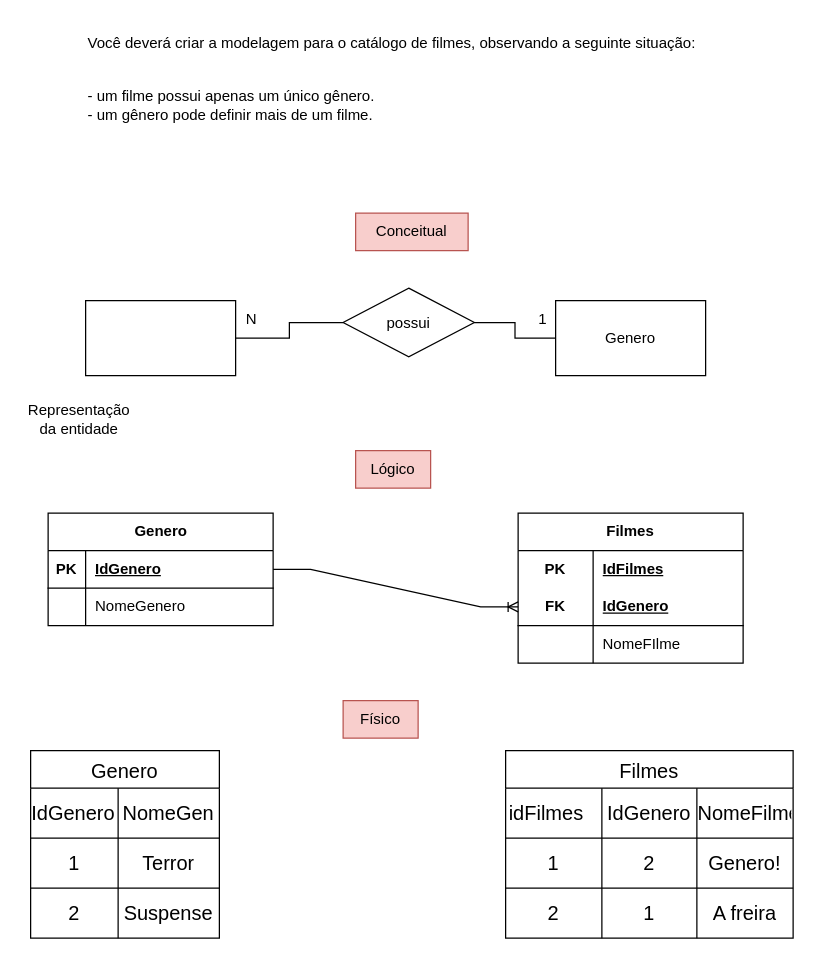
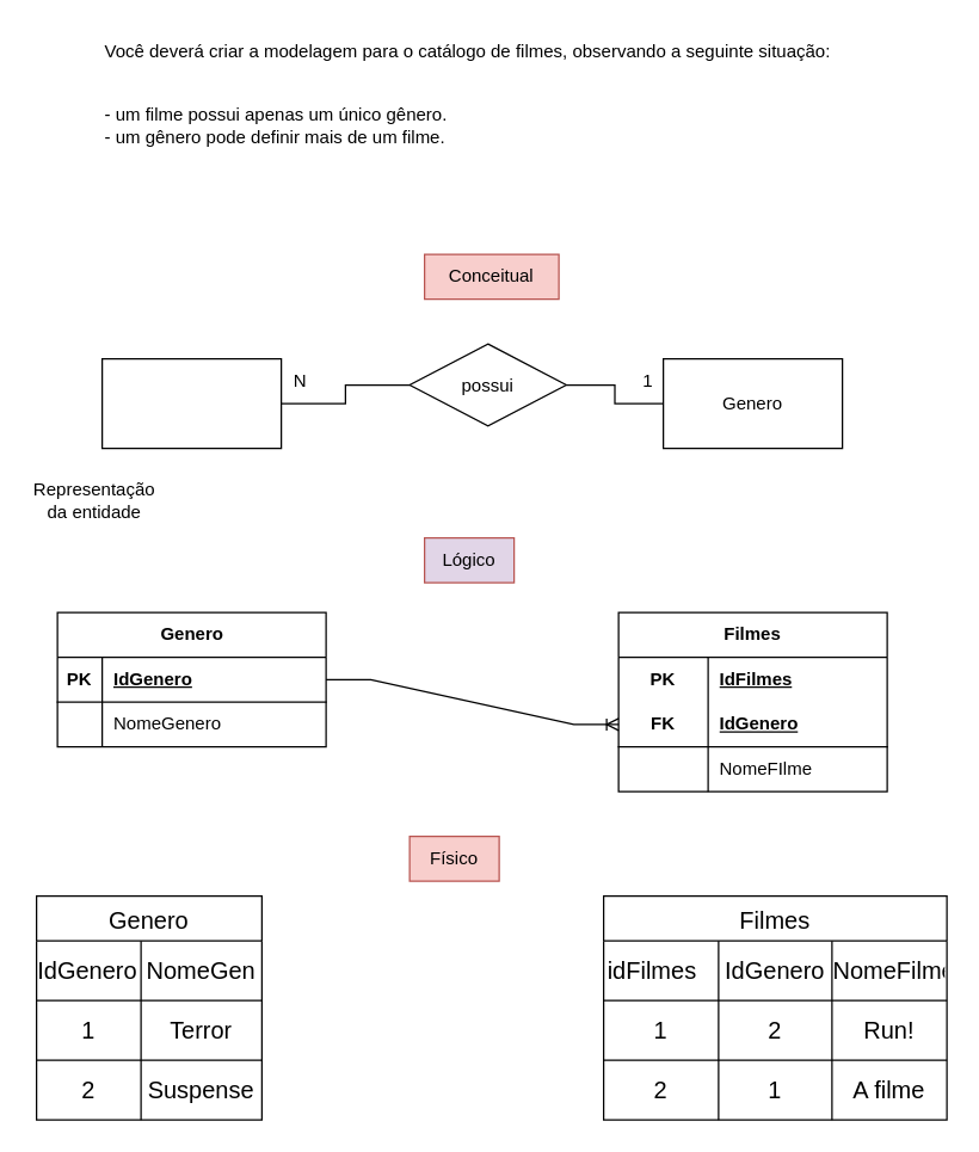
  <mxCell id="0" />
  <mxCell id="1" parent="0" />
  <mxCell id="2" value="Você deverá criar a modelagem para o catálogo de filmes, observando a seguinte situação:&#10;&#10;&#10;- um filme possui apenas um único gênero.&#10;- um gênero pode definir mais de um filme." style="text;whiteSpace=wrap;" parent="1" vertex="1"><mxGeometry x="68" y="20" width="520" height="100" as="geometry" /></mxCell>
  <mxCell id="3" value="" style="rounded=0;whiteSpace=wrap;html=1;" parent="1" vertex="1"><mxGeometry x="68" y="240" width="120" height="60" as="geometry" /></mxCell>
  <mxCell id="4" value="" style="rounded=0;whiteSpace=wrap;html=1;" parent="1" vertex="1"><mxGeometry x="444" y="240" width="120" height="60" as="geometry" /></mxCell>
  <mxCell id="5" value="Representação da entidade" style="text;html=1;strokeColor=none;fillColor=none;align=center;verticalAlign=middle;whiteSpace=wrap;rounded=0;" parent="1" vertex="1"><mxGeometry x="20" y="320" width="86" height="30" as="geometry" /></mxCell>
  <mxCell id="6" value="Genero" style="text;html=1;strokeColor=none;fillColor=none;align=center;verticalAlign=middle;whiteSpace=wrap;rounded=0;" parent="1" vertex="1"><mxGeometry x="474" y="255" width="60" height="30" as="geometry" /></mxCell>
  <mxCell id="7" value="" style="edgeStyle=orthogonalEdgeStyle;rounded=0;orthogonalLoop=1;jettySize=auto;html=1;endArrow=none;endFill=0;" parent="1" source="9" target="4" edge="1"><mxGeometry relative="1" as="geometry" /></mxCell>
  <mxCell id="8" value="" style="edgeStyle=orthogonalEdgeStyle;rounded=0;orthogonalLoop=1;jettySize=auto;html=1;endArrow=none;endFill=0;entryX=1;entryY=0.5;entryDx=0;entryDy=0;" parent="1" source="9" target="3" edge="1"><mxGeometry relative="1" as="geometry"><mxPoint x="194" y="270" as="targetPoint" /></mxGeometry></mxCell>
  <mxCell id="9" value="possui" style="rhombus;whiteSpace=wrap;html=1;" parent="1" vertex="1"><mxGeometry x="274" y="230" width="105" height="55" as="geometry" /></mxCell>
  <mxCell id="10" value="1" style="text;html=1;strokeColor=none;fillColor=none;align=center;verticalAlign=middle;whiteSpace=wrap;rounded=0;" parent="1" vertex="1"><mxGeometry x="404" y="240" width="60" height="30" as="geometry" /></mxCell>
  <mxCell id="11" value="N" style="text;html=1;strokeColor=none;fillColor=none;align=center;verticalAlign=middle;whiteSpace=wrap;rounded=0;" parent="1" vertex="1"><mxGeometry x="171" y="240" width="60" height="30" as="geometry" /></mxCell>
  <mxCell id="12" value="Genero" style="shape=table;startSize=30;container=1;collapsible=1;childLayout=tableLayout;fixedRows=1;rowLines=0;fontStyle=1;align=center;resizeLast=1;html=1;" vertex="1" parent="1"><mxGeometry x="38" y="410" width="180" height="90" as="geometry" /></mxCell>
  <mxCell id="13" value="" style="shape=tableRow;horizontal=0;startSize=0;swimlaneHead=0;swimlaneBody=0;fillColor=none;collapsible=0;dropTarget=0;points=[[0,0.5],[1,0.5]];portConstraint=eastwest;top=0;left=0;right=0;bottom=1;" vertex="1" parent="12"><mxGeometry y="30" width="180" height="30" as="geometry" /></mxCell>
  <mxCell id="14" value="PK" style="shape=partialRectangle;connectable=0;fillColor=none;top=0;left=0;bottom=0;right=0;fontStyle=1;overflow=hidden;whiteSpace=wrap;html=1;" vertex="1" parent="13"><mxGeometry width="30" height="30" as="geometry"><mxRectangle width="30" height="30" as="alternateBounds" /></mxGeometry></mxCell>
  <mxCell id="15" value="IdGenero" style="shape=partialRectangle;connectable=0;fillColor=none;top=0;left=0;bottom=0;right=0;align=left;spacingLeft=6;fontStyle=5;overflow=hidden;whiteSpace=wrap;html=1;" vertex="1" parent="13"><mxGeometry x="30" width="150" height="30" as="geometry"><mxRectangle width="150" height="30" as="alternateBounds" /></mxGeometry></mxCell>
  <mxCell id="16" value="" style="shape=tableRow;horizontal=0;startSize=0;swimlaneHead=0;swimlaneBody=0;fillColor=none;collapsible=0;dropTarget=0;points=[[0,0.5],[1,0.5]];portConstraint=eastwest;top=0;left=0;right=0;bottom=0;" vertex="1" parent="12"><mxGeometry y="60" width="180" height="30" as="geometry" /></mxCell>
  <mxCell id="17" value="" style="shape=partialRectangle;connectable=0;fillColor=none;top=0;left=0;bottom=0;right=0;editable=1;overflow=hidden;whiteSpace=wrap;html=1;" vertex="1" parent="16"><mxGeometry width="30" height="30" as="geometry"><mxRectangle width="30" height="30" as="alternateBounds" /></mxGeometry></mxCell>
  <mxCell id="18" value="NomeGenero" style="shape=partialRectangle;connectable=0;fillColor=none;top=0;left=0;bottom=0;right=0;align=left;spacingLeft=6;overflow=hidden;whiteSpace=wrap;html=1;" vertex="1" parent="16"><mxGeometry x="30" width="150" height="30" as="geometry"><mxRectangle width="150" height="30" as="alternateBounds" /></mxGeometry></mxCell>
  <mxCell id="19" value="Filmes" style="shape=table;startSize=30;container=1;collapsible=1;childLayout=tableLayout;fixedRows=1;rowLines=0;fontStyle=1;align=center;resizeLast=1;html=1;whiteSpace=wrap;" vertex="1" parent="1"><mxGeometry x="414" y="410" width="180" height="120" as="geometry" /></mxCell>
  <mxCell id="20" value="" style="shape=tableRow;horizontal=0;startSize=0;swimlaneHead=0;swimlaneBody=0;fillColor=none;collapsible=0;dropTarget=0;points=[[0,0.5],[1,0.5]];portConstraint=eastwest;top=0;left=0;right=0;bottom=0;html=1;" vertex="1" parent="19"><mxGeometry y="30" width="180" height="30" as="geometry" /></mxCell>
  <mxCell id="21" value="PK" style="shape=partialRectangle;connectable=0;fillColor=none;top=0;left=0;bottom=0;right=0;fontStyle=1;overflow=hidden;html=1;whiteSpace=wrap;" vertex="1" parent="20"><mxGeometry width="60" height="30" as="geometry"><mxRectangle width="60" height="30" as="alternateBounds" /></mxGeometry></mxCell>
  <mxCell id="22" value="IdFilmes" style="shape=partialRectangle;connectable=0;fillColor=none;top=0;left=0;bottom=0;right=0;align=left;spacingLeft=6;fontStyle=5;overflow=hidden;html=1;whiteSpace=wrap;" vertex="1" parent="20"><mxGeometry x="60" width="120" height="30" as="geometry"><mxRectangle width="120" height="30" as="alternateBounds" /></mxGeometry></mxCell>
  <mxCell id="23" value="" style="shape=tableRow;horizontal=0;startSize=0;swimlaneHead=0;swimlaneBody=0;fillColor=none;collapsible=0;dropTarget=0;points=[[0,0.5],[1,0.5]];portConstraint=eastwest;top=0;left=0;right=0;bottom=1;html=1;" vertex="1" parent="19"><mxGeometry y="60" width="180" height="30" as="geometry" /></mxCell>
  <mxCell id="24" value="FK" style="shape=partialRectangle;connectable=0;fillColor=none;top=0;left=0;bottom=0;right=0;fontStyle=1;overflow=hidden;html=1;whiteSpace=wrap;" vertex="1" parent="23"><mxGeometry width="60" height="30" as="geometry"><mxRectangle width="60" height="30" as="alternateBounds" /></mxGeometry></mxCell>
  <mxCell id="25" value="IdGenero" style="shape=partialRectangle;connectable=0;fillColor=none;top=0;left=0;bottom=0;right=0;align=left;spacingLeft=6;fontStyle=5;overflow=hidden;html=1;whiteSpace=wrap;" vertex="1" parent="23"><mxGeometry x="60" width="120" height="30" as="geometry"><mxRectangle width="120" height="30" as="alternateBounds" /></mxGeometry></mxCell>
  <mxCell id="26" value="" style="shape=tableRow;horizontal=0;startSize=0;swimlaneHead=0;swimlaneBody=0;fillColor=none;collapsible=0;dropTarget=0;points=[[0,0.5],[1,0.5]];portConstraint=eastwest;top=0;left=0;right=0;bottom=0;html=1;" vertex="1" parent="19"><mxGeometry y="90" width="180" height="30" as="geometry" /></mxCell>
  <mxCell id="27" value="" style="shape=partialRectangle;connectable=0;fillColor=none;top=0;left=0;bottom=0;right=0;editable=1;overflow=hidden;html=1;whiteSpace=wrap;" vertex="1" parent="26"><mxGeometry width="60" height="30" as="geometry"><mxRectangle width="60" height="30" as="alternateBounds" /></mxGeometry></mxCell>
  <mxCell id="28" value="NomeFIlme" style="shape=partialRectangle;connectable=0;fillColor=none;top=0;left=0;bottom=0;right=0;align=left;spacingLeft=6;overflow=hidden;html=1;whiteSpace=wrap;" vertex="1" parent="26"><mxGeometry x="60" width="120" height="30" as="geometry"><mxRectangle width="120" height="30" as="alternateBounds" /></mxGeometry></mxCell>
  <mxCell id="29" value="" style="edgeStyle=entityRelationEdgeStyle;fontSize=12;html=1;endArrow=ERoneToMany;rounded=0;exitX=1;exitY=0.5;exitDx=0;exitDy=0;entryX=0;entryY=0.5;entryDx=0;entryDy=0;" edge="1" parent="1" source="13" target="23"><mxGeometry width="100" height="100" relative="1" as="geometry"><mxPoint x="314" y="580" as="sourcePoint" /><mxPoint x="414" y="480" as="targetPoint" /></mxGeometry></mxCell>
  <mxCell id="30" value="Conceitual" style="rounded=0;whiteSpace=wrap;html=1;fillColor=#f8cecc;strokeColor=#b85450;" vertex="1" parent="1"><mxGeometry x="284" y="170" width="90" height="30" as="geometry" /></mxCell>
- <mxCell id="31" value="Lógico" style="rounded=0;whiteSpace=wrap;html=1;fillColor=#f8cecc;strokeColor=#b85450;" vertex="1" parent="1"><mxGeometry x="284" y="360" width="60" height="30" as="geometry" /></mxCell>
+ <mxCell id="31" value="Lógico" style="rounded=0;whiteSpace=wrap;html=1;fillColor=#e1d5e7;strokeColor=#b85450;" vertex="1" parent="1"><mxGeometry x="284" y="360" width="60" height="30" as="geometry" /></mxCell>
  <mxCell id="32" value="Genero" style="shape=table;startSize=30;container=1;collapsible=0;childLayout=tableLayout;strokeColor=default;fontSize=16;" vertex="1" parent="1"><mxGeometry x="24" y="600" width="151" height="150" as="geometry" /></mxCell>
  <mxCell id="33" value="" style="shape=tableRow;horizontal=0;startSize=0;swimlaneHead=0;swimlaneBody=0;strokeColor=inherit;top=0;left=0;bottom=0;right=0;collapsible=0;dropTarget=0;fillColor=none;points=[[0,0.5],[1,0.5]];portConstraint=eastwest;fontSize=16;" vertex="1" parent="32"><mxGeometry y="30" width="151" height="40" as="geometry" /></mxCell>
  <mxCell id="34" value="IdGenero&lt;span style=&quot;white-space: pre;&quot;&gt;&#09;&lt;/span&gt;&lt;span style=&quot;white-space: pre;&quot;&gt;&#09;&lt;/span&gt;" style="shape=partialRectangle;html=1;whiteSpace=wrap;connectable=0;strokeColor=inherit;overflow=hidden;fillColor=none;top=0;left=0;bottom=0;right=0;pointerEvents=1;fontSize=16;" vertex="1" parent="33"><mxGeometry width="70" height="40" as="geometry"><mxRectangle width="70" height="40" as="alternateBounds" /></mxGeometry></mxCell>
  <mxCell id="35" value="NomeGen" style="shape=partialRectangle;html=1;whiteSpace=wrap;connectable=0;strokeColor=inherit;overflow=hidden;fillColor=none;top=0;left=0;bottom=0;right=0;pointerEvents=1;fontSize=16;" vertex="1" parent="33"><mxGeometry x="70" width="81" height="40" as="geometry"><mxRectangle width="81" height="40" as="alternateBounds" /></mxGeometry></mxCell>
  <mxCell id="36" value="" style="shape=tableRow;horizontal=0;startSize=0;swimlaneHead=0;swimlaneBody=0;strokeColor=inherit;top=0;left=0;bottom=0;right=0;collapsible=0;dropTarget=0;fillColor=none;points=[[0,0.5],[1,0.5]];portConstraint=eastwest;fontSize=16;" vertex="1" parent="32"><mxGeometry y="70" width="151" height="40" as="geometry" /></mxCell>
  <mxCell id="37" value="1" style="shape=partialRectangle;html=1;whiteSpace=wrap;connectable=0;strokeColor=inherit;overflow=hidden;fillColor=none;top=0;left=0;bottom=0;right=0;pointerEvents=1;fontSize=16;" vertex="1" parent="36"><mxGeometry width="70" height="40" as="geometry"><mxRectangle width="70" height="40" as="alternateBounds" /></mxGeometry></mxCell>
  <mxCell id="38" value="Terror&lt;br&gt;" style="shape=partialRectangle;html=1;whiteSpace=wrap;connectable=0;strokeColor=inherit;overflow=hidden;fillColor=none;top=0;left=0;bottom=0;right=0;pointerEvents=1;fontSize=16;" vertex="1" parent="36"><mxGeometry x="70" width="81" height="40" as="geometry"><mxRectangle width="81" height="40" as="alternateBounds" /></mxGeometry></mxCell>
  <mxCell id="39" value="" style="shape=tableRow;horizontal=0;startSize=0;swimlaneHead=0;swimlaneBody=0;strokeColor=inherit;top=0;left=0;bottom=0;right=0;collapsible=0;dropTarget=0;fillColor=none;points=[[0,0.5],[1,0.5]];portConstraint=eastwest;fontSize=16;" vertex="1" parent="32"><mxGeometry y="110" width="151" height="40" as="geometry" /></mxCell>
  <mxCell id="40" value="2" style="shape=partialRectangle;html=1;whiteSpace=wrap;connectable=0;strokeColor=inherit;overflow=hidden;fillColor=none;top=0;left=0;bottom=0;right=0;pointerEvents=1;fontSize=16;" vertex="1" parent="39"><mxGeometry width="70" height="40" as="geometry"><mxRectangle width="70" height="40" as="alternateBounds" /></mxGeometry></mxCell>
  <mxCell id="41" value="Suspense" style="shape=partialRectangle;html=1;whiteSpace=wrap;connectable=0;strokeColor=inherit;overflow=hidden;fillColor=none;top=0;left=0;bottom=0;right=0;pointerEvents=1;fontSize=16;" vertex="1" parent="39"><mxGeometry x="70" width="81" height="40" as="geometry"><mxRectangle width="81" height="40" as="alternateBounds" /></mxGeometry></mxCell>
  <mxCell id="42" value="Filmes" style="shape=table;startSize=30;container=1;collapsible=0;childLayout=tableLayout;strokeColor=default;fontSize=16;" vertex="1" parent="1"><mxGeometry x="404" y="600" width="230" height="150" as="geometry" /></mxCell>
  <mxCell id="43" value="" style="shape=tableRow;horizontal=0;startSize=0;swimlaneHead=0;swimlaneBody=0;strokeColor=inherit;top=0;left=0;bottom=0;right=0;collapsible=0;dropTarget=0;fillColor=none;points=[[0,0.5],[1,0.5]];portConstraint=eastwest;fontSize=16;" vertex="1" parent="42"><mxGeometry y="30" width="230" height="40" as="geometry" /></mxCell>
  <mxCell id="44" value="idFilmes&lt;span style=&quot;white-space: pre;&quot;&gt;&#09;&lt;/span&gt;" style="shape=partialRectangle;html=1;whiteSpace=wrap;connectable=0;strokeColor=inherit;overflow=hidden;fillColor=none;top=0;left=0;bottom=0;right=0;pointerEvents=1;fontSize=16;" vertex="1" parent="43"><mxGeometry width="77" height="40" as="geometry"><mxRectangle width="77" height="40" as="alternateBounds" /></mxGeometry></mxCell>
  <mxCell id="45" value="IdGenero" style="shape=partialRectangle;html=1;whiteSpace=wrap;connectable=0;strokeColor=inherit;overflow=hidden;fillColor=none;top=0;left=0;bottom=0;right=0;pointerEvents=1;fontSize=16;" vertex="1" parent="43"><mxGeometry x="77" width="76" height="40" as="geometry"><mxRectangle width="76" height="40" as="alternateBounds" /></mxGeometry></mxCell>
  <mxCell id="46" value="NomeFilme" style="shape=partialRectangle;html=1;whiteSpace=wrap;connectable=0;strokeColor=inherit;overflow=hidden;fillColor=none;top=0;left=0;bottom=0;right=0;pointerEvents=1;fontSize=16;" vertex="1" parent="43"><mxGeometry x="153" width="77" height="40" as="geometry"><mxRectangle width="77" height="40" as="alternateBounds" /></mxGeometry></mxCell>
  <mxCell id="47" value="" style="shape=tableRow;horizontal=0;startSize=0;swimlaneHead=0;swimlaneBody=0;strokeColor=inherit;top=0;left=0;bottom=0;right=0;collapsible=0;dropTarget=0;fillColor=none;points=[[0,0.5],[1,0.5]];portConstraint=eastwest;fontSize=16;" vertex="1" parent="42"><mxGeometry y="70" width="230" height="40" as="geometry" /></mxCell>
  <mxCell id="48" value="1" style="shape=partialRectangle;html=1;whiteSpace=wrap;connectable=0;strokeColor=inherit;overflow=hidden;fillColor=none;top=0;left=0;bottom=0;right=0;pointerEvents=1;fontSize=16;" vertex="1" parent="47"><mxGeometry width="77" height="40" as="geometry"><mxRectangle width="77" height="40" as="alternateBounds" /></mxGeometry></mxCell>
  <mxCell id="49" value="2" style="shape=partialRectangle;html=1;whiteSpace=wrap;connectable=0;strokeColor=inherit;overflow=hidden;fillColor=none;top=0;left=0;bottom=0;right=0;pointerEvents=1;fontSize=16;" vertex="1" parent="47"><mxGeometry x="77" width="76" height="40" as="geometry"><mxRectangle width="76" height="40" as="alternateBounds" /></mxGeometry></mxCell>
- <mxCell id="50" value="Genero!" style="shape=partialRectangle;html=1;whiteSpace=wrap;connectable=0;strokeColor=inherit;overflow=hidden;fillColor=none;top=0;left=0;bottom=0;right=0;pointerEvents=1;fontSize=16;" vertex="1" parent="47"><mxGeometry x="153" width="77" height="40" as="geometry"><mxRectangle width="77" height="40" as="alternateBounds" /></mxGeometry></mxCell>
+ <mxCell id="50" value="Run!" style="shape=partialRectangle;html=1;whiteSpace=wrap;connectable=0;strokeColor=inherit;overflow=hidden;fillColor=none;top=0;left=0;bottom=0;right=0;pointerEvents=1;fontSize=16;" vertex="1" parent="47"><mxGeometry x="153" width="77" height="40" as="geometry"><mxRectangle width="77" height="40" as="alternateBounds" /></mxGeometry></mxCell>
  <mxCell id="51" value="" style="shape=tableRow;horizontal=0;startSize=0;swimlaneHead=0;swimlaneBody=0;strokeColor=inherit;top=0;left=0;bottom=0;right=0;collapsible=0;dropTarget=0;fillColor=none;points=[[0,0.5],[1,0.5]];portConstraint=eastwest;fontSize=16;" vertex="1" parent="42"><mxGeometry y="110" width="230" height="40" as="geometry" /></mxCell>
  <mxCell id="52" value="2" style="shape=partialRectangle;html=1;whiteSpace=wrap;connectable=0;strokeColor=inherit;overflow=hidden;fillColor=none;top=0;left=0;bottom=0;right=0;pointerEvents=1;fontSize=16;" vertex="1" parent="51"><mxGeometry width="77" height="40" as="geometry"><mxRectangle width="77" height="40" as="alternateBounds" /></mxGeometry></mxCell>
  <mxCell id="53" value="1" style="shape=partialRectangle;html=1;whiteSpace=wrap;connectable=0;strokeColor=inherit;overflow=hidden;fillColor=none;top=0;left=0;bottom=0;right=0;pointerEvents=1;fontSize=16;" vertex="1" parent="51"><mxGeometry x="77" width="76" height="40" as="geometry"><mxRectangle width="76" height="40" as="alternateBounds" /></mxGeometry></mxCell>
- <mxCell id="54" value="A freira" style="shape=partialRectangle;html=1;whiteSpace=wrap;connectable=0;strokeColor=inherit;overflow=hidden;fillColor=none;top=0;left=0;bottom=0;right=0;pointerEvents=1;fontSize=16;" vertex="1" parent="51"><mxGeometry x="153" width="77" height="40" as="geometry"><mxRectangle width="77" height="40" as="alternateBounds" /></mxGeometry></mxCell>
+ <mxCell id="54" value="A filme" style="shape=partialRectangle;html=1;whiteSpace=wrap;connectable=0;strokeColor=inherit;overflow=hidden;fillColor=none;top=0;left=0;bottom=0;right=0;pointerEvents=1;fontSize=16;" vertex="1" parent="51"><mxGeometry x="153" width="77" height="40" as="geometry"><mxRectangle width="77" height="40" as="alternateBounds" /></mxGeometry></mxCell>
  <mxCell id="55" value="Físico" style="rounded=0;whiteSpace=wrap;html=1;fillColor=#f8cecc;strokeColor=#b85450;" vertex="1" parent="1"><mxGeometry x="274" y="560" width="60" height="30" as="geometry" /></mxCell>
